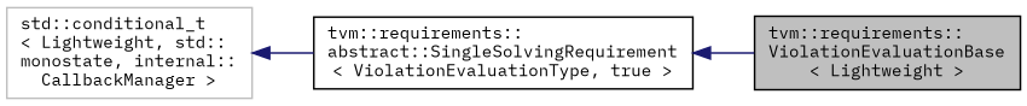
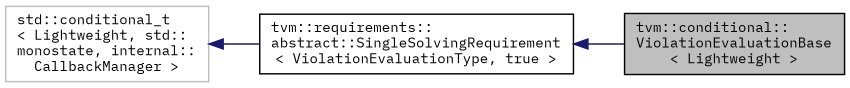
  digraph {
    rankdir=LR
    fontname="IBM Plex Mono"
    node [color=black fillcolor=white fontname="IBM Plex Mono" fontsize=10 shape=record style=filled]
    edge [color=midnightblue dir=back fontname="IBM Plex Mono" fontsize=10 labelfontname=Helvetica labelfontsize=10 style=solid]
-   n1 [fillcolor=grey75 fontcolor=black height=0.2 label="tvm::requirements::\lViolationEvaluationBase\l\< Lightweight \>" width=0.4]
+   n1 [fillcolor=grey75 fontcolor=black height=0.2 label="tvm::conditional::\lViolationEvaluationBase\l\< Lightweight \>" width=0.4]
    n2 [height=0.2 label="tvm::requirements::\labstract::SingleSolvingRequirement\l\< ViolationEvaluationType, true \>" width=0.4]
    n3 [color=grey75 height=0.2 label="std::conditional_t\l\< Lightweight, std::\lmonostate, internal::\lCallbackManager \>" width=0.4]
    n2 -> n1
    n3 -> n2
  }
